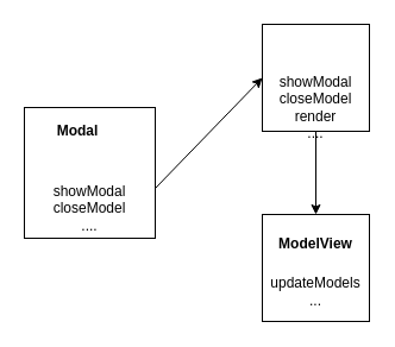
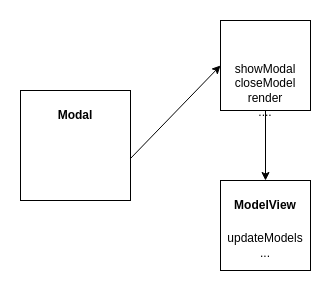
  <mxCell id="0" />
  <mxCell id="1" parent="0" />
  <mxCell id="2" value="" style="whiteSpace=wrap;html=1;aspect=fixed;" vertex="1" parent="1"><mxGeometry x="20" y="90" width="110" height="110" as="geometry" /></mxCell>
- <mxCell id="3" value="&lt;b&gt;Modal&lt;/b&gt;" style="text;html=1;strokeColor=none;fillColor=none;align=center;verticalAlign=middle;whiteSpace=wrap;rounded=0;" vertex="1" parent="1"><mxGeometry x="35" y="95" width="60" height="30" as="geometry" /></mxCell>
- <mxCell id="4" value="showModal&lt;br&gt;closeModel&lt;br&gt;...." style="text;html=1;strokeColor=none;fillColor=none;align=center;verticalAlign=middle;whiteSpace=wrap;rounded=0;" vertex="1" parent="1"><mxGeometry x="45" y="160" width="60" height="30" as="geometry" /></mxCell>
+ <mxCell id="3" value="&lt;b&gt;Modal&lt;/b&gt;" style="text;html=1;strokeColor=none;fillColor=none;align=center;verticalAlign=middle;whiteSpace=wrap;rounded=0;" vertex="1" parent="1"><mxGeometry x="45" y="100" width="60" height="30" as="geometry" /></mxCell>
  <mxCell id="5" value="" style="whiteSpace=wrap;html=1;aspect=fixed;" vertex="1" parent="1"><mxGeometry x="220" y="20" width="90" height="90" as="geometry" /></mxCell>
  <mxCell id="6" value="" style="endArrow=classic;html=1;rounded=0;exitX=1;exitY=0.618;exitDx=0;exitDy=0;exitPerimeter=0;entryX=0;entryY=0.5;entryDx=0;entryDy=0;" edge="1" parent="1" source="2" target="5"><mxGeometry width="50" height="50" relative="1" as="geometry"><mxPoint x="150" y="140" as="sourcePoint" /><mxPoint x="200" y="90" as="targetPoint" /></mxGeometry></mxCell>
  <mxCell id="7" value="" style="whiteSpace=wrap;html=1;aspect=fixed;" vertex="1" parent="1"><mxGeometry x="220" y="180" width="90" height="90" as="geometry" /></mxCell>
  <mxCell id="8" value="" style="endArrow=classic;html=1;rounded=0;exitX=0.5;exitY=1;exitDx=0;exitDy=0;" edge="1" parent="1" source="5" target="7"><mxGeometry width="50" height="50" relative="1" as="geometry"><mxPoint x="270" y="150" as="sourcePoint" /><mxPoint x="320" y="100" as="targetPoint" /></mxGeometry></mxCell>
  <mxCell id="9" value="updateModels&lt;br&gt;..." style="text;html=1;strokeColor=none;fillColor=none;align=center;verticalAlign=middle;whiteSpace=wrap;rounded=0;" vertex="1" parent="1"><mxGeometry x="235" y="230" width="60" height="30" as="geometry" /></mxCell>
  <mxCell id="10" value="&lt;b&gt;ModelView&lt;/b&gt;" style="text;html=1;strokeColor=none;fillColor=none;align=center;verticalAlign=middle;whiteSpace=wrap;rounded=0;" vertex="1" parent="1"><mxGeometry x="235" y="190" width="60" height="30" as="geometry" /></mxCell>
  <mxCell id="11" value="showModal&lt;br&gt;closeModel&lt;br&gt;render&lt;br&gt;...." style="text;html=1;strokeColor=none;fillColor=none;align=center;verticalAlign=middle;whiteSpace=wrap;rounded=0;" vertex="1" parent="1"><mxGeometry x="235" y="75" width="60" height="30" as="geometry" /></mxCell>
